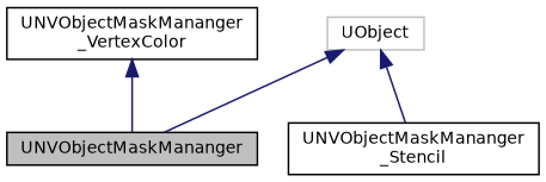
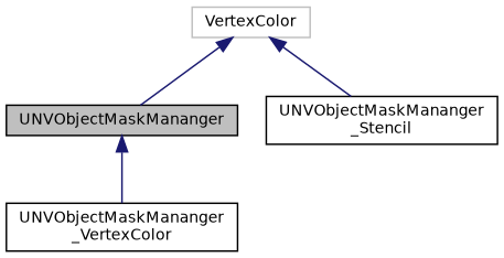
  digraph {
    node [color=black fillcolor=white fontname=Helvetica fontsize=10 shape=record style=filled]
    edge [color=midnightblue dir=back fontname=Helvetica fontsize=10 labelfontname=Helvetica labelfontsize=10 style=solid]
    n1 [fillcolor=grey75 fontcolor=black height=0.2 label=UNVObjectMaskMananger width=0.4]
    n2 [height=0.2 label="UNVObjectMaskMananger\l_VertexColor" width=0.4]
    n3 [height=0.2 label="UNVObjectMaskMananger\l_Stencil" width=0.4]
-   n4 [color=grey75 height=0.2 label=UObject width=0.4]
-   n2 -> n1
+   n4 [color=grey75 height=0.2 label=VertexColor width=0.4]
+   n1 -> n2
    n4 -> n1
    n4 -> n3
  }
